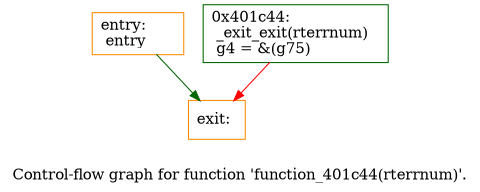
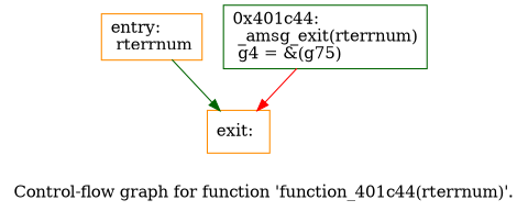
  digraph {
    label="Control-flow graph for function 'function_401c44(rterrnum)'."
    node [color=darkorange shape=record]
-   n1 [label="{entry:\l  entry\l}"]
+   n1 [label="{entry:\l  rterrnum\l}"]
    n2 [label="{exit:\l}"]
-   n3 [color=darkgreen label="{0x401c44:\l  _exit_exit(rterrnum)\l  g4 = &(g75)\l}"]
+   n3 [color=darkgreen label="{0x401c44:\l  _amsg_exit(rterrnum)\l  g4 = &(g75)\l}"]
    n1 -> n2 [color=darkgreen]
    n3 -> n2 [color=red]
  }
